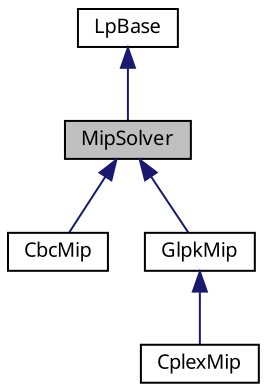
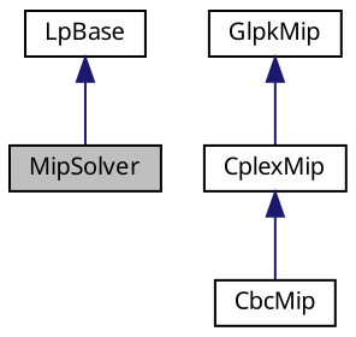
  digraph {
    fontname="Noto Sans"
    node [color=black fillcolor=white fontname="Noto Sans" fontsize=10 shape=record style=filled]
    edge [color=midnightblue dir=back fontname="Noto Sans" fontsize=10 labelfontname=FreeSans labelfontsize=10 style=solid]
    n1 [fillcolor=grey75 fontcolor=black height=0.2 label=MipSolver width=0.4]
    n2 [height=0.2 label=CbcMip width=0.4]
    n3 [height=0.2 label=GlpkMip width=0.4]
    n4 [height=0.2 label=CplexMip width=0.4]
    n5 [height=0.2 label=LpBase width=0.4]
-   n1 -> n2
-   n1 -> n3
+   n4 -> n2
    n3 -> n4
    n5 -> n1
  }
